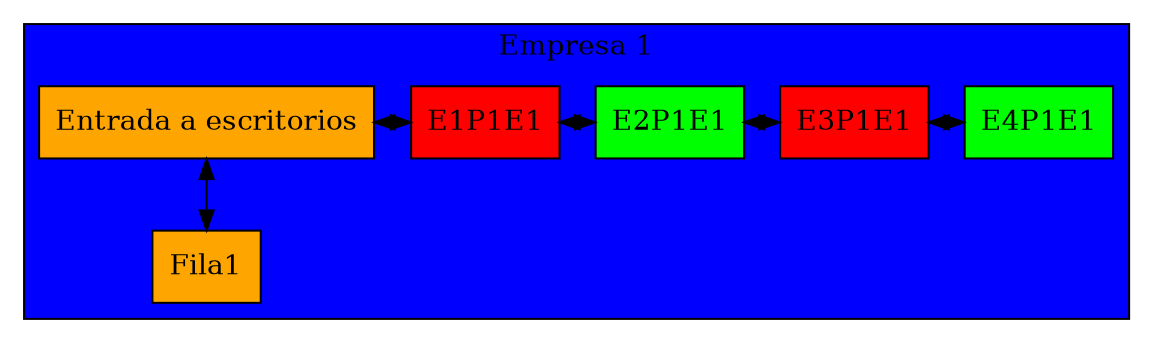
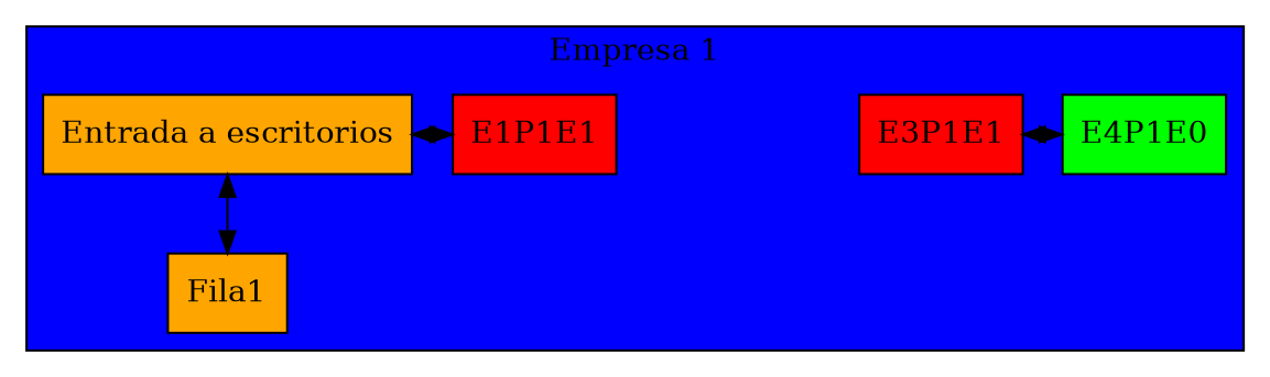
  digraph {
    node [fillcolor=ORANGE shape=box style=filled]
    edge [dir=both style=solid]
    n1 [label="Entrada a escritorios"]
    n2 [fillcolor=RED group=2 label=E1P1E1]
-   n3 [fillcolor=GREEN group=3 label=E2P1E1]
    n4 [fillcolor=RED group=4 label=E3P1E1]
-   n5 [fillcolor=GREEN group=5 label=E4P1E1]
+   n5 [fillcolor=GREEN group=5 label=E4P1E0]
    Fila1
    subgraph cluster_1 {
      bgcolor=BLUE
      label="Empresa 1"
      Fila1
      subgraph sub_2 {
        bgcolor=BLUE
        label="Empresa 1"
        rank=same
        n1
        n2
-       n3
        n4
        n5
      }
    }
    n1 -> n2
    n1 -> Fila1
-   n2 -> n3
-   n3 -> n4 [style=dotted]
    n4 -> n5
  }
